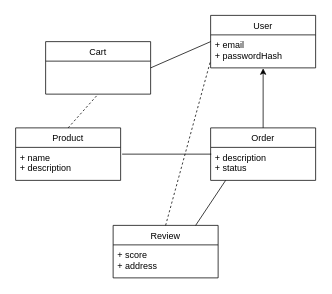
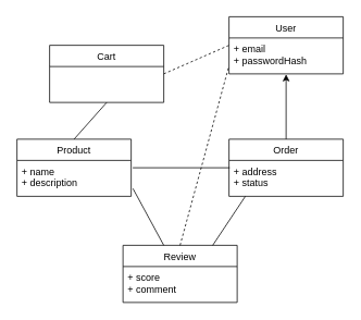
  <mxCell id="0" />
  <mxCell id="1" parent="0" />
- <mxCell id="2" value="" style="endArrow=none;html=1;exitX=1;exitY=0.5;exitDx=0;exitDy=0;entryX=0;entryY=0.205;entryDx=0;entryDy=0;entryPerimeter=0;" edge="1" parent="1" source="9" target="17"><mxGeometry width="50" height="50" relative="1" as="geometry"><mxPoint x="100" y="30" as="sourcePoint" /><mxPoint x="90" y="-50" as="targetPoint" /></mxGeometry></mxCell>
- <mxCell id="3" value="" style="endArrow=none;html=1;entryX=0.5;entryY=1;entryDx=0;entryDy=0;exitX=0.5;exitY=0;exitDx=0;exitDy=0;dashed=1;" edge="1" parent="1" source="10" target="9"><mxGeometry width="50" height="50" relative="1" as="geometry"><mxPoint x="70" y="160" as="sourcePoint" /><mxPoint x="120" y="110" as="targetPoint" /></mxGeometry></mxCell>
+ <mxCell id="2" value="" style="endArrow=none;html=1;exitX=1;exitY=0.5;exitDx=0;exitDy=0;entryX=0;entryY=0.205;entryDx=0;entryDy=0;entryPerimeter=0;dashed=1;" edge="1" parent="1" source="9" target="17"><mxGeometry width="50" height="50" relative="1" as="geometry"><mxPoint x="100" y="30" as="sourcePoint" /><mxPoint x="90" y="-50" as="targetPoint" /></mxGeometry></mxCell>
+ <mxCell id="3" value="" style="endArrow=none;html=1;entryX=0.5;entryY=1;entryDx=0;entryDy=0;exitX=0.5;exitY=0;exitDx=0;exitDy=0;" edge="1" parent="1" source="10" target="9"><mxGeometry width="50" height="50" relative="1" as="geometry"><mxPoint x="70" y="160" as="sourcePoint" /><mxPoint x="120" y="110" as="targetPoint" /></mxGeometry></mxCell>
  <mxCell id="4" value="" style="endArrow=none;html=1;entryX=0.006;entryY=0.205;entryDx=0;entryDy=0;entryPerimeter=0;" edge="1" parent="1" target="13"><mxGeometry width="50" height="50" relative="1" as="geometry"><mxPoint x="162" y="205" as="sourcePoint" /><mxPoint x="240" y="40" as="targetPoint" /></mxGeometry></mxCell>
  <mxCell id="5" value="" style="endArrow=none;html=1;entryX=0.143;entryY=1;entryDx=0;entryDy=0;entryPerimeter=0;" edge="1" parent="1" target="13"><mxGeometry width="50" height="50" relative="1" as="geometry"><mxPoint x="260" y="300" as="sourcePoint" /><mxPoint x="310" y="250" as="targetPoint" /></mxGeometry></mxCell>
  <mxCell id="6" value="" style="endArrow=classic;html=1;entryX=0.5;entryY=1.013;entryDx=0;entryDy=0;exitX=0.5;exitY=0;exitDx=0;exitDy=0;entryPerimeter=0;" edge="1" parent="1" source="12" target="17"><mxGeometry width="50" height="50" relative="1" as="geometry"><mxPoint x="220" y="170" as="sourcePoint" /><mxPoint x="270" y="120" as="targetPoint" /></mxGeometry></mxCell>
+ <mxCell id="7" value="" style="endArrow=none;html=1;exitX=0.357;exitY=0;exitDx=0;exitDy=0;exitPerimeter=0;entryX=1.016;entryY=0.785;entryDx=0;entryDy=0;entryPerimeter=0;" edge="1" parent="1" source="14" target="11"><mxGeometry width="50" height="50" relative="1" as="geometry"><mxPoint x="170" y="290" as="sourcePoint" /><mxPoint x="220" y="240" as="targetPoint" /></mxGeometry></mxCell>
  <mxCell id="8" value="" style="endArrow=none;html=1;exitX=0.5;exitY=0;exitDx=0;exitDy=0;entryX=0;entryY=0.773;entryDx=0;entryDy=0;entryPerimeter=0;dashed=1;" edge="1" parent="1" source="14" target="17"><mxGeometry width="50" height="50" relative="1" as="geometry"><mxPoint x="220" y="280" as="sourcePoint" /><mxPoint x="270" y="230" as="targetPoint" /></mxGeometry></mxCell>
  <mxCell id="9" value="Cart" style="swimlane;fontStyle=0;childLayout=stackLayout;horizontal=1;startSize=26;fillColor=none;horizontalStack=0;resizeParent=1;resizeParentMax=0;resizeLast=0;collapsible=1;marginBottom=0;" vertex="1" parent="1"><mxGeometry x="60" y="55" width="140" height="70" as="geometry" /></mxCell>
  <mxCell id="10" value="Product" style="swimlane;fontStyle=0;childLayout=stackLayout;horizontal=1;startSize=26;fillColor=none;horizontalStack=0;resizeParent=1;resizeParentMax=0;resizeLast=0;collapsible=1;marginBottom=0;" vertex="1" parent="1"><mxGeometry x="20" y="170" width="140" height="70" as="geometry" /></mxCell>
  <mxCell id="11" value="+ name&#10;+ description" style="text;strokeColor=none;fillColor=none;align=left;verticalAlign=top;spacingLeft=4;spacingRight=4;overflow=hidden;rotatable=0;points=[[0,0.5],[1,0.5]];portConstraint=eastwest;" vertex="1" parent="10"><mxGeometry y="26" width="140" height="44" as="geometry" /></mxCell>
  <mxCell id="12" value="Order" style="swimlane;fontStyle=0;childLayout=stackLayout;horizontal=1;startSize=26;fillColor=none;horizontalStack=0;resizeParent=1;resizeParentMax=0;resizeLast=0;collapsible=1;marginBottom=0;" vertex="1" parent="1"><mxGeometry x="280" y="170" width="140" height="70" as="geometry" /></mxCell>
- <mxCell id="13" value="+ description&#10;+ status" style="text;strokeColor=none;fillColor=none;align=left;verticalAlign=top;spacingLeft=4;spacingRight=4;overflow=hidden;rotatable=0;points=[[0,0.5],[1,0.5]];portConstraint=eastwest;" vertex="1" parent="12"><mxGeometry y="26" width="140" height="44" as="geometry" /></mxCell>
+ <mxCell id="13" value="+ address&#10;+ status" style="text;strokeColor=none;fillColor=none;align=left;verticalAlign=top;spacingLeft=4;spacingRight=4;overflow=hidden;rotatable=0;points=[[0,0.5],[1,0.5]];portConstraint=eastwest;" vertex="1" parent="12"><mxGeometry y="26" width="140" height="44" as="geometry" /></mxCell>
  <mxCell id="14" value="Review" style="swimlane;fontStyle=0;childLayout=stackLayout;horizontal=1;startSize=26;fillColor=none;horizontalStack=0;resizeParent=1;resizeParentMax=0;resizeLast=0;collapsible=1;marginBottom=0;" vertex="1" parent="1"><mxGeometry x="150" y="300" width="140" height="70" as="geometry" /></mxCell>
- <mxCell id="15" value="+ score&#10;+ address" style="text;strokeColor=none;fillColor=none;align=left;verticalAlign=top;spacingLeft=4;spacingRight=4;overflow=hidden;rotatable=0;points=[[0,0.5],[1,0.5]];portConstraint=eastwest;" vertex="1" parent="14"><mxGeometry y="26" width="140" height="44" as="geometry" /></mxCell>
+ <mxCell id="15" value="+ score&#10;+ comment" style="text;strokeColor=none;fillColor=none;align=left;verticalAlign=top;spacingLeft=4;spacingRight=4;overflow=hidden;rotatable=0;points=[[0,0.5],[1,0.5]];portConstraint=eastwest;" vertex="1" parent="14"><mxGeometry y="26" width="140" height="44" as="geometry" /></mxCell>
  <mxCell id="16" value="User" style="swimlane;fontStyle=0;childLayout=stackLayout;horizontal=1;startSize=26;fillColor=none;horizontalStack=0;resizeParent=1;resizeParentMax=0;resizeLast=0;collapsible=1;marginBottom=0;" vertex="1" parent="1"><mxGeometry x="280" y="20" width="140" height="70" as="geometry" /></mxCell>
  <mxCell id="17" value="+ email&#10;+ passwordHash" style="text;strokeColor=none;fillColor=none;align=left;verticalAlign=top;spacingLeft=4;spacingRight=4;overflow=hidden;rotatable=0;points=[[0,0.5],[1,0.5]];portConstraint=eastwest;" vertex="1" parent="16"><mxGeometry y="26" width="140" height="44" as="geometry" /></mxCell>
